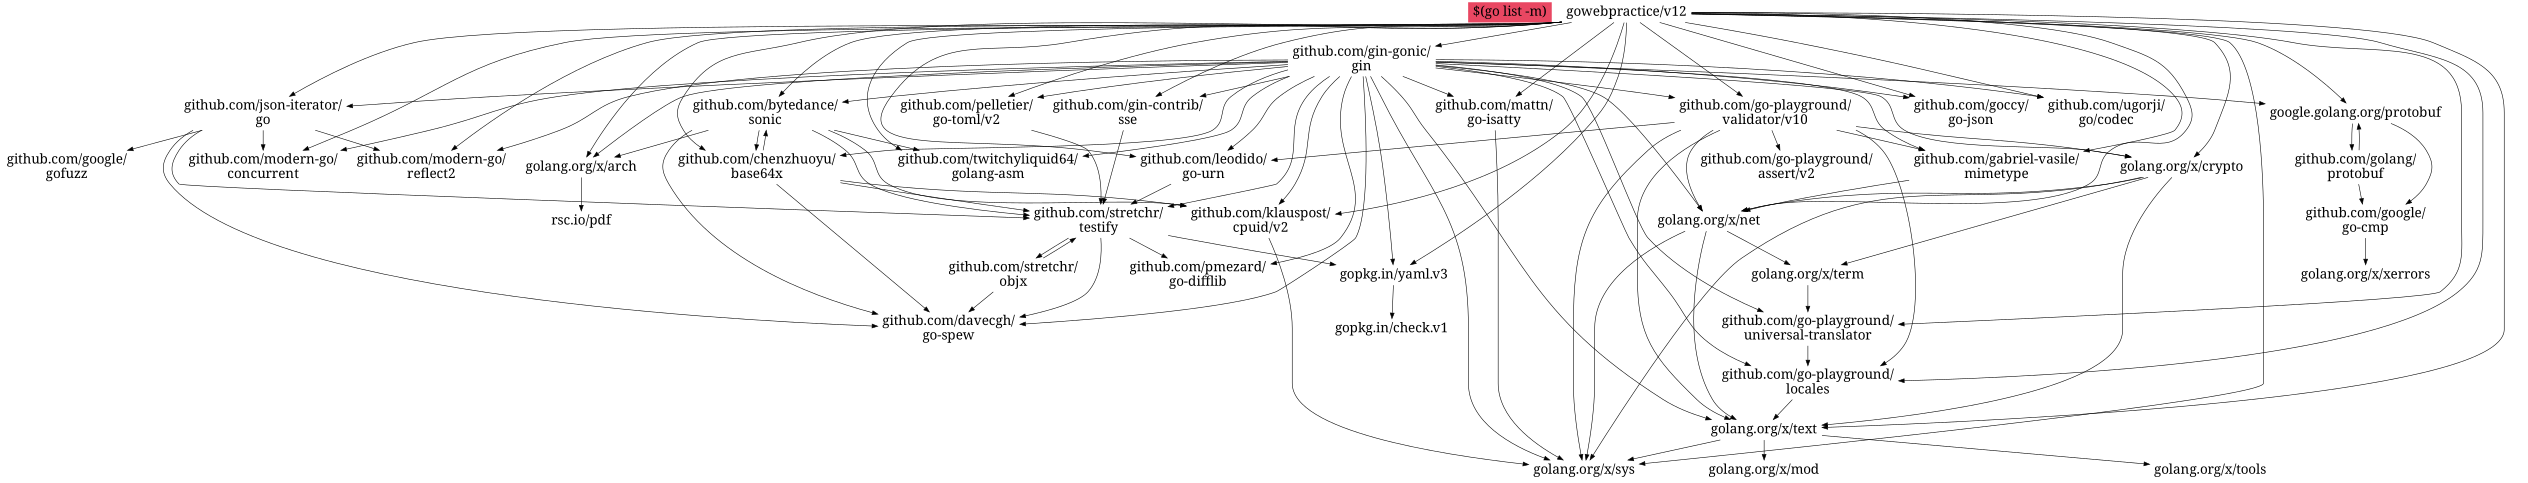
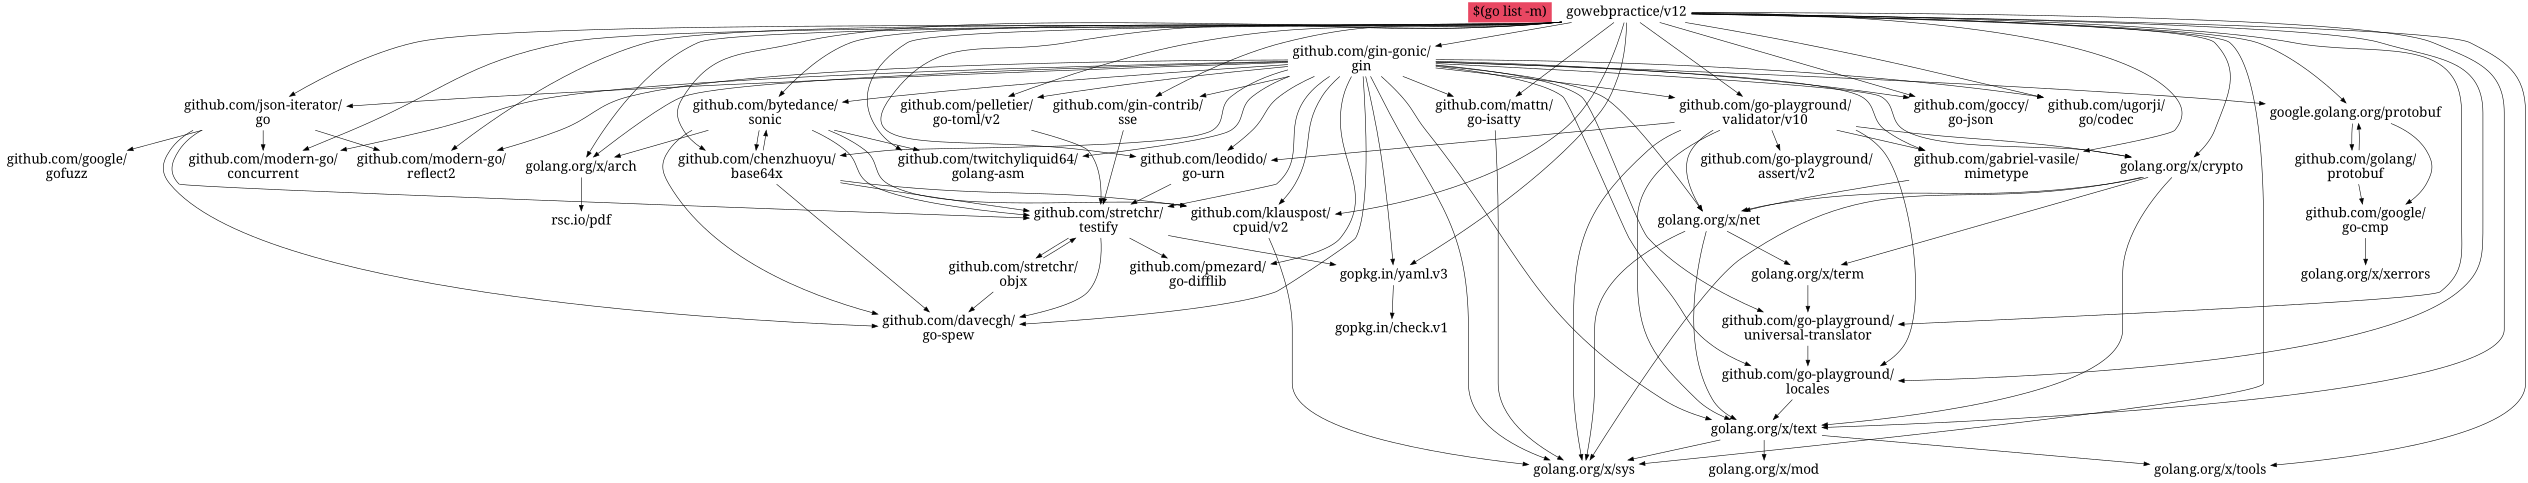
  digraph {
    fontname="Noto Serif"
    root="$(go list -m)"
    node [fontname="Noto Serif" fontsize=24 shape=plaintext]
    edge [fontname="Noto Serif"]
    "$(go list -m)" [fillcolor="#E94762" style=filled]
    "github.com/bytedance/\nsonic"
    "github.com/chenzhuoyu/\nbase64x"
    "github.com/davecgh/\ngo-spew"
    "github.com/klauspost/\ncpuid/v2"
    "github.com/stretchr/\ntestify"
    "github.com/twitchyliquid64/\ngolang-asm"
    "golang.org/x/arch"
    "golang.org/x/sys"
    "github.com/pmezard/\ngo-difflib"
    "gopkg.in/yaml.v3"
    "github.com/stretchr/\nobjx"
    "rsc.io/pdf"
    "gopkg.in/check.v1"
    "github.com/gabriel-vasile/\nmimetype"
    "golang.org/x/net"
    "golang.org/x/text"
    "golang.org/x/term"
    "golang.org/x/mod"
    "golang.org/x/tools"
    "github.com/go-playground/\nuniversal-translator"
    "github.com/gin-contrib/\nsse"
    "github.com/gin-gonic/\ngin"
    "github.com/go-playground/\nlocales"
    "github.com/go-playground/\nvalidator/v10"
    "github.com/goccy/\ngo-json"
    "github.com/json-iterator/\ngo"
    "github.com/leodido/\ngo-urn"
    "github.com/mattn/\ngo-isatty"
    "github.com/modern-go/\nconcurrent"
    "github.com/modern-go/\nreflect2"
    "github.com/pelletier/\ngo-toml/v2"
    "github.com/ugorji/\ngo/codec"
    "golang.org/x/crypto"
    "google.golang.org/protobuf"
    "github.com/go-playground/\nassert/v2"
    "github.com/google/\ngofuzz"
    "github.com/golang/\nprotobuf"
    "github.com/google/\ngo-cmp"
    "golang.org/x/xerrors"
    "gowebpractice/v12"
    "github.com/bytedance/\nsonic" -> "github.com/chenzhuoyu/\nbase64x"
    "github.com/bytedance/\nsonic" -> "github.com/davecgh/\ngo-spew"
    "github.com/bytedance/\nsonic" -> "github.com/klauspost/\ncpuid/v2"
    "github.com/bytedance/\nsonic" -> "github.com/stretchr/\ntestify"
    "github.com/bytedance/\nsonic" -> "github.com/twitchyliquid64/\ngolang-asm"
    "github.com/bytedance/\nsonic" -> "golang.org/x/arch"
    "github.com/chenzhuoyu/\nbase64x" -> "github.com/bytedance/\nsonic"
    "github.com/chenzhuoyu/\nbase64x" -> "github.com/davecgh/\ngo-spew"
    "github.com/chenzhuoyu/\nbase64x" -> "github.com/klauspost/\ncpuid/v2"
    "github.com/chenzhuoyu/\nbase64x" -> "github.com/stretchr/\ntestify"
    "github.com/klauspost/\ncpuid/v2" -> "golang.org/x/sys"
    "github.com/stretchr/\ntestify" -> "github.com/davecgh/\ngo-spew"
    "github.com/stretchr/\ntestify" -> "github.com/pmezard/\ngo-difflib"
    "github.com/stretchr/\ntestify" -> "gopkg.in/yaml.v3"
    "github.com/stretchr/\ntestify" -> "github.com/stretchr/\nobjx"
    "golang.org/x/arch" -> "rsc.io/pdf"
    "gopkg.in/yaml.v3" -> "gopkg.in/check.v1"
    "github.com/stretchr/\nobjx" -> "github.com/davecgh/\ngo-spew"
    "github.com/stretchr/\nobjx" -> "github.com/stretchr/\ntestify"
    "github.com/gabriel-vasile/\nmimetype" -> "golang.org/x/net"
    "golang.org/x/net" -> "golang.org/x/sys"
    "golang.org/x/net" -> "golang.org/x/text"
    "golang.org/x/net" -> "golang.org/x/term"
    "golang.org/x/text" -> "golang.org/x/sys"
    "golang.org/x/text" -> "golang.org/x/mod"
    "golang.org/x/text" -> "golang.org/x/tools"
    "golang.org/x/term" -> "github.com/go-playground/\nuniversal-translator"
    "github.com/go-playground/\nuniversal-translator" -> "github.com/go-playground/\nlocales"
    "github.com/gin-contrib/\nsse" -> "github.com/stretchr/\ntestify"
    "github.com/gin-gonic/\ngin" -> "github.com/bytedance/\nsonic"
    "github.com/gin-gonic/\ngin" -> "github.com/chenzhuoyu/\nbase64x"
    "github.com/gin-gonic/\ngin" -> "github.com/davecgh/\ngo-spew"
    "github.com/gin-gonic/\ngin" -> "github.com/klauspost/\ncpuid/v2"
    "github.com/gin-gonic/\ngin" -> "github.com/stretchr/\ntestify"
    "github.com/gin-gonic/\ngin" -> "github.com/twitchyliquid64/\ngolang-asm"
    "github.com/gin-gonic/\ngin" -> "golang.org/x/arch"
    "github.com/gin-gonic/\ngin" -> "golang.org/x/sys"
    "github.com/gin-gonic/\ngin" -> "github.com/pmezard/\ngo-difflib"
    "github.com/gin-gonic/\ngin" -> "gopkg.in/yaml.v3"
    "github.com/gin-gonic/\ngin" -> "github.com/gabriel-vasile/\nmimetype"
    "github.com/gin-gonic/\ngin" -> "golang.org/x/net"
    "github.com/gin-gonic/\ngin" -> "golang.org/x/text"
    "github.com/gin-gonic/\ngin" -> "github.com/go-playground/\nuniversal-translator"
    "github.com/gin-gonic/\ngin" -> "github.com/gin-contrib/\nsse"
    "github.com/gin-gonic/\ngin" -> "github.com/go-playground/\nlocales"
    "github.com/gin-gonic/\ngin" -> "github.com/go-playground/\nvalidator/v10"
    "github.com/gin-gonic/\ngin" -> "github.com/goccy/\ngo-json"
    "github.com/gin-gonic/\ngin" -> "github.com/json-iterator/\ngo"
    "github.com/gin-gonic/\ngin" -> "github.com/leodido/\ngo-urn"
    "github.com/gin-gonic/\ngin" -> "github.com/mattn/\ngo-isatty"
    "github.com/gin-gonic/\ngin" -> "github.com/modern-go/\nconcurrent"
    "github.com/gin-gonic/\ngin" -> "github.com/modern-go/\nreflect2"
    "github.com/gin-gonic/\ngin" -> "github.com/pelletier/\ngo-toml/v2"
    "github.com/gin-gonic/\ngin" -> "github.com/ugorji/\ngo/codec"
    "github.com/gin-gonic/\ngin" -> "golang.org/x/crypto"
    "github.com/gin-gonic/\ngin" -> "google.golang.org/protobuf"
    "github.com/go-playground/\nlocales" -> "golang.org/x/text"
    "github.com/go-playground/\nvalidator/v10" -> "golang.org/x/sys"
    "github.com/go-playground/\nvalidator/v10" -> "github.com/gabriel-vasile/\nmimetype"
    "github.com/go-playground/\nvalidator/v10" -> "golang.org/x/net"
    "github.com/go-playground/\nvalidator/v10" -> "golang.org/x/text"
    "github.com/go-playground/\nvalidator/v10" -> "github.com/go-playground/\nlocales"
    "github.com/go-playground/\nvalidator/v10" -> "github.com/leodido/\ngo-urn"
    "github.com/go-playground/\nvalidator/v10" -> "golang.org/x/crypto"
    "github.com/go-playground/\nvalidator/v10" -> "github.com/go-playground/\nassert/v2"
    "github.com/json-iterator/\ngo" -> "github.com/davecgh/\ngo-spew"
    "github.com/json-iterator/\ngo" -> "github.com/stretchr/\ntestify"
    "github.com/json-iterator/\ngo" -> "github.com/modern-go/\nconcurrent"
    "github.com/json-iterator/\ngo" -> "github.com/modern-go/\nreflect2"
    "github.com/json-iterator/\ngo" -> "github.com/google/\ngofuzz"
    "github.com/leodido/\ngo-urn" -> "github.com/stretchr/\ntestify"
    "github.com/mattn/\ngo-isatty" -> "golang.org/x/sys"
    "github.com/pelletier/\ngo-toml/v2" -> "github.com/stretchr/\ntestify"
    "golang.org/x/crypto" -> "golang.org/x/sys"
    "golang.org/x/crypto" -> "golang.org/x/net"
    "golang.org/x/crypto" -> "golang.org/x/text"
    "golang.org/x/crypto" -> "golang.org/x/term"
    "google.golang.org/protobuf" -> "github.com/golang/\nprotobuf"
    "google.golang.org/protobuf" -> "github.com/google/\ngo-cmp"
    "github.com/golang/\nprotobuf" -> "google.golang.org/protobuf"
    "github.com/golang/\nprotobuf" -> "github.com/google/\ngo-cmp"
    "github.com/google/\ngo-cmp" -> "golang.org/x/xerrors"
    "gowebpractice/v12" -> "github.com/bytedance/\nsonic"
    "gowebpractice/v12" -> "github.com/chenzhuoyu/\nbase64x"
    "gowebpractice/v12" -> "github.com/klauspost/\ncpuid/v2"
    "gowebpractice/v12" -> "github.com/twitchyliquid64/\ngolang-asm"
    "gowebpractice/v12" -> "golang.org/x/arch"
    "gowebpractice/v12" -> "golang.org/x/sys"
    "gowebpractice/v12" -> "gopkg.in/yaml.v3"
    "gowebpractice/v12" -> "github.com/gabriel-vasile/\nmimetype"
-   "gowebpractice/v12" -> "golang.org/x/net"
+   "gowebpractice/v12" -> "golang.org/x/tools"
    "gowebpractice/v12" -> "golang.org/x/text"
    "gowebpractice/v12" -> "github.com/go-playground/\nuniversal-translator"
    "gowebpractice/v12" -> "github.com/gin-contrib/\nsse"
    "gowebpractice/v12" -> "github.com/gin-gonic/\ngin"
    "gowebpractice/v12" -> "github.com/go-playground/\nlocales"
    "gowebpractice/v12" -> "github.com/go-playground/\nvalidator/v10"
    "gowebpractice/v12" -> "github.com/goccy/\ngo-json"
    "gowebpractice/v12" -> "github.com/json-iterator/\ngo"
    "gowebpractice/v12" -> "github.com/leodido/\ngo-urn"
    "gowebpractice/v12" -> "github.com/mattn/\ngo-isatty"
    "gowebpractice/v12" -> "github.com/modern-go/\nconcurrent"
    "gowebpractice/v12" -> "github.com/modern-go/\nreflect2"
    "gowebpractice/v12" -> "github.com/pelletier/\ngo-toml/v2"
    "gowebpractice/v12" -> "github.com/ugorji/\ngo/codec"
    "gowebpractice/v12" -> "golang.org/x/crypto"
    "gowebpractice/v12" -> "google.golang.org/protobuf"
  }
